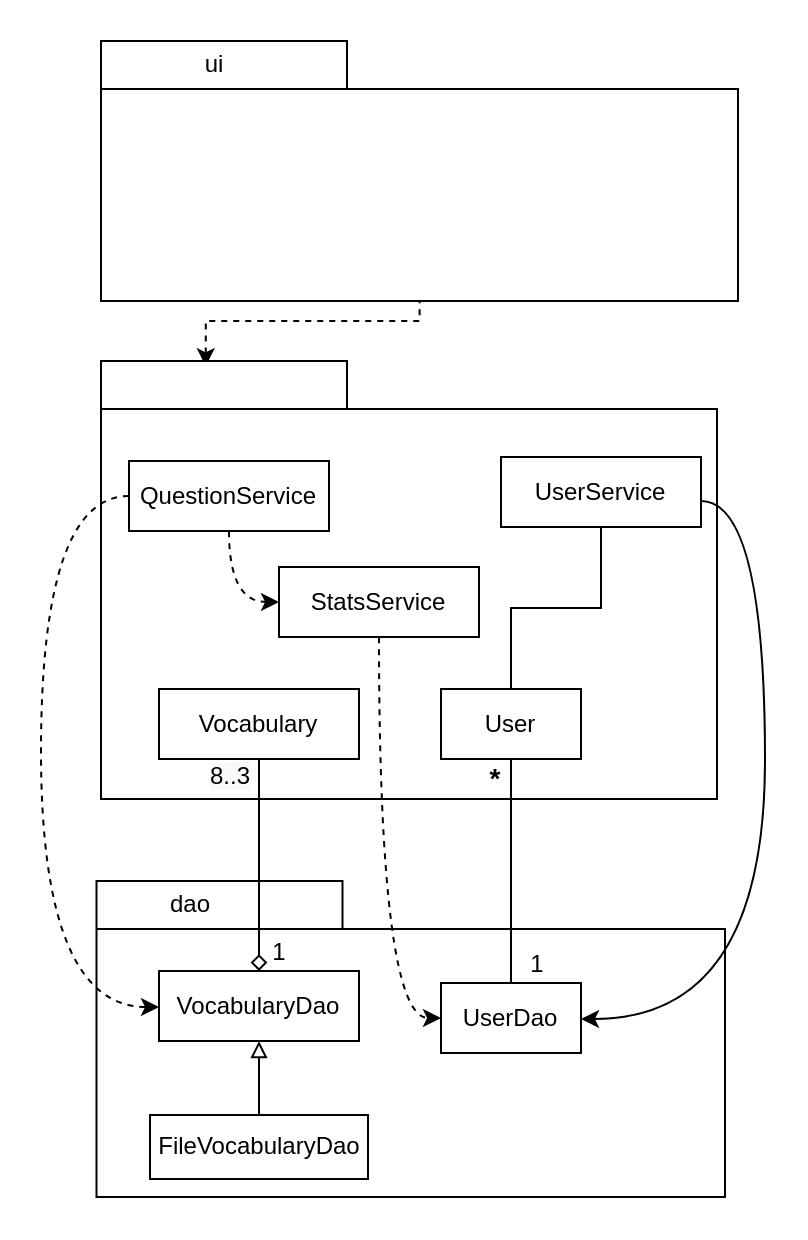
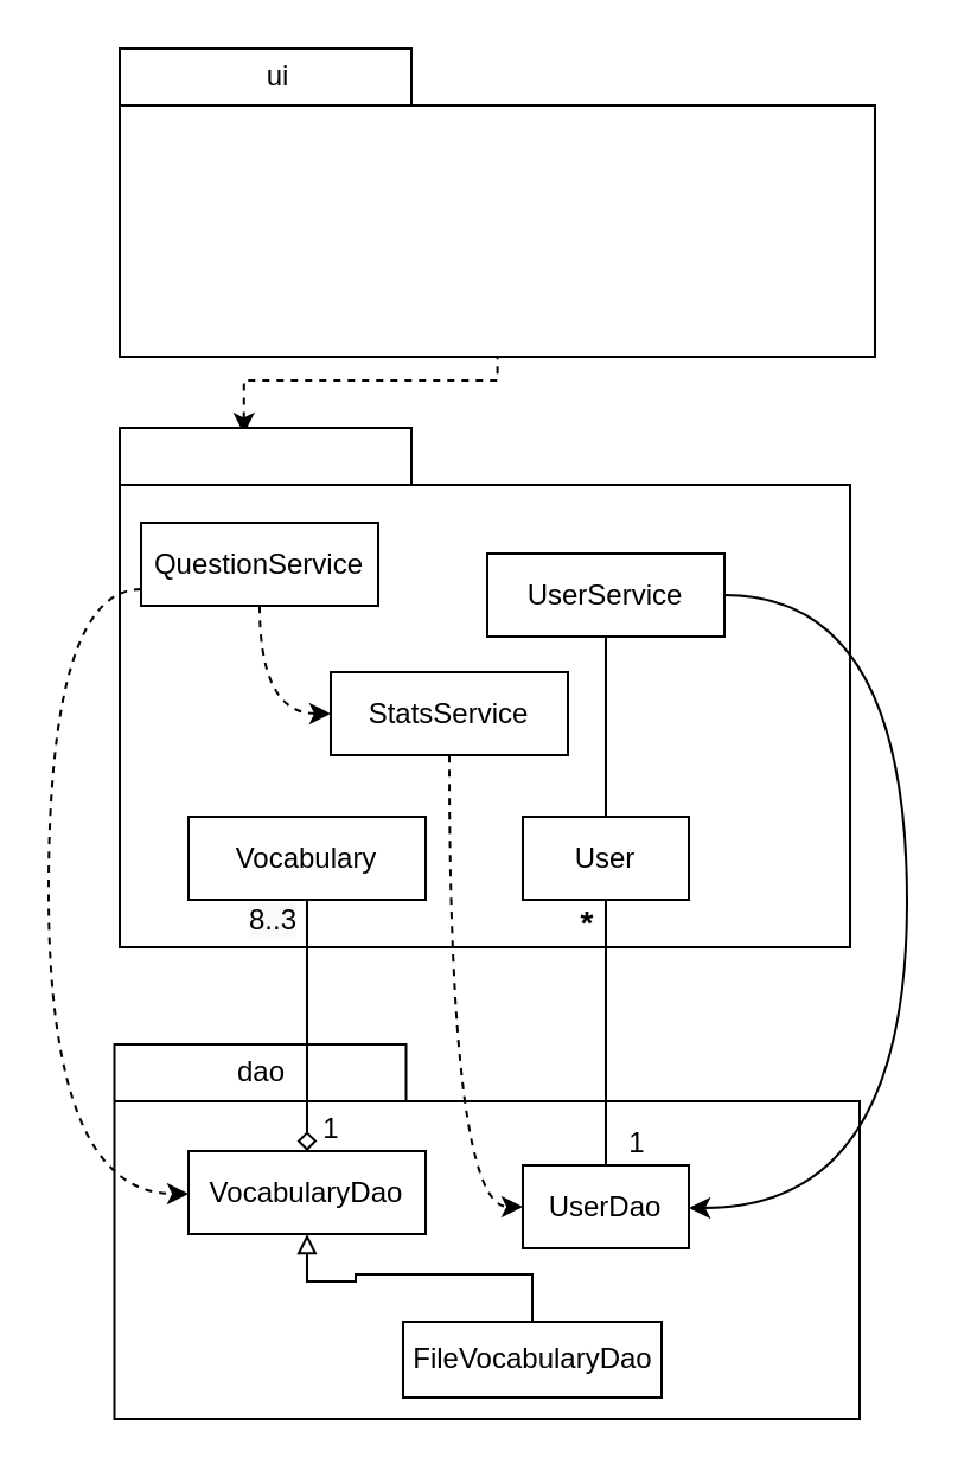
  <mxCell id="0" />
  <mxCell id="1" parent="0" />
  <mxCell id="2" value="" style="shape=folder;fontStyle=1;spacingTop=10;tabWidth=123;tabHeight=24;tabPosition=left;html=1;rounded=0;shadow=0;comic=0;labelBackgroundColor=none;strokeWidth=1;fontFamily=Verdana;fontSize=10;align=center;" parent="1" vertex="1"><mxGeometry x="50" y="20" width="318.5" height="130" as="geometry" /></mxCell>
  <mxCell id="3" style="edgeStyle=orthogonalEdgeStyle;rounded=0;orthogonalLoop=1;jettySize=auto;html=1;dashed=1;startArrow=classic;startFill=1;endArrow=none;endFill=0;exitX=0.17;exitY=0.012;exitDx=0;exitDy=0;exitPerimeter=0;" parent="1" source="4" target="2" edge="1"><mxGeometry relative="1" as="geometry" /></mxCell>
  <mxCell id="4" value="&lt;span style=&quot;color: rgba(0 , 0 , 0 , 0) ; font-family: monospace ; font-size: 0px ; font-weight: 400&quot;&gt;%3CmxGraphModel%3E%3Croot%3E%3CmxCell%20id%3D%220%22%2F%3E%3CmxCell%20id%3D%221%22%20parent%3D%220%22%2F%3E%3CmxCell%20id%3D%222%22%20value%3D%22Domain%22%20style%3D%22text%3Bhtml%3D1%3BstrokeColor%3Dnone%3BfillColor%3Dnone%3Balign%3Dcenter%3BverticalAlign%3Dmiddle%3BwhiteSpace%3Dwrap%3Brounded%3D0%3B%22%20vertex%3D%221%22%20parent%3D%221%22%3E%3CmxGeometry%20x%3D%22360%22%20y%3D%22340%22%20width%3D%2240%22%20height%3D%2220%22%20as%3D%22geometry%22%2F%3E%3C%2FmxCell%3E%3C%2Froot%3E%3C%2FmxGraphModel%3E&lt;/span&gt;" style="shape=folder;fontStyle=1;spacingTop=10;tabWidth=123;tabHeight=24;tabPosition=left;html=1;rounded=0;shadow=0;comic=0;labelBackgroundColor=none;strokeWidth=1;fontFamily=Verdana;fontSize=10;align=center;" parent="1" vertex="1"><mxGeometry x="50" y="180" width="308" height="219" as="geometry" /></mxCell>
  <mxCell id="5" value="" style="shape=folder;fontStyle=1;spacingTop=10;tabWidth=123;tabHeight=24;tabPosition=left;html=1;rounded=0;shadow=0;comic=0;labelBackgroundColor=none;strokeWidth=1;fontFamily=Verdana;fontSize=10;align=center;" parent="1" vertex="1"><mxGeometry x="47.75" y="440" width="314.25" height="158" as="geometry" /></mxCell>
- <mxCell id="6" value="ui" style="text;html=1;strokeColor=none;fillColor=none;align=center;verticalAlign=middle;whiteSpace=wrap;rounded=0;" parent="1" vertex="1"><mxGeometry x="87" y="22" width="40" height="20" as="geometry" /></mxCell>
- <mxCell id="7" value="dao" style="text;html=1;strokeColor=none;fillColor=none;align=center;verticalAlign=middle;whiteSpace=wrap;rounded=0;" parent="1" vertex="1"><mxGeometry x="75" y="442" width="40" height="20" as="geometry" /></mxCell>
+ <mxCell id="6" value="ui" style="text;html=1;strokeColor=none;fillColor=none;align=center;verticalAlign=middle;whiteSpace=wrap;rounded=0;" parent="1" vertex="1"><mxGeometry x="97" y="22" width="40" height="20" as="geometry" /></mxCell>
+ <mxCell id="7" value="dao" style="text;html=1;strokeColor=none;fillColor=none;align=center;verticalAlign=middle;whiteSpace=wrap;rounded=0;" parent="1" vertex="1"><mxGeometry x="90" y="442" width="40" height="20" as="geometry" /></mxCell>
  <mxCell id="8" style="edgeStyle=orthogonalEdgeStyle;curved=1;rounded=0;orthogonalLoop=1;jettySize=auto;html=1;endArrow=classic;endFill=1;dashed=0;" edge="1" parent="1" source="9" target="13"><mxGeometry relative="1" as="geometry"><mxPoint x="410" y="479" as="targetPoint" /><Array as="points"><mxPoint x="382" y="250" /><mxPoint x="382" y="509" /></Array></mxGeometry></mxCell>
- <mxCell id="9" value="UserService" style="rounded=0;whiteSpace=wrap;html=1;" parent="1" vertex="1"><mxGeometry x="250" y="228" width="100" height="35" as="geometry" /></mxCell>
+ <mxCell id="9" value="UserService" style="rounded=0;whiteSpace=wrap;html=1;" parent="1" vertex="1"><mxGeometry x="205" y="233" width="100" height="35" as="geometry" /></mxCell>
  <mxCell id="10" style="edgeStyle=orthogonalEdgeStyle;rounded=0;orthogonalLoop=1;jettySize=auto;html=1;endArrow=none;endFill=0;" parent="1" source="11" target="9" edge="1"><mxGeometry relative="1" as="geometry" /></mxCell>
  <mxCell id="11" value="User" style="rounded=0;whiteSpace=wrap;html=1;" parent="1" vertex="1"><mxGeometry x="220" y="344" width="70" height="35" as="geometry" /></mxCell>
  <mxCell id="12" style="edgeStyle=orthogonalEdgeStyle;rounded=0;orthogonalLoop=1;jettySize=auto;html=1;endArrow=none;endFill=0;" parent="1" source="13" target="11" edge="1"><mxGeometry relative="1" as="geometry" /></mxCell>
  <mxCell id="13" value="UserDao" style="rounded=0;whiteSpace=wrap;html=1;" parent="1" vertex="1"><mxGeometry x="220" y="491" width="70" height="35" as="geometry" /></mxCell>
  <mxCell id="14" value="&lt;b&gt;&lt;font style=&quot;font-size: 14px&quot;&gt;*&lt;/font&gt;&lt;/b&gt;" style="text;html=1;align=center;verticalAlign=middle;resizable=0;points=[];autosize=1;" parent="1" vertex="1"><mxGeometry x="239" y="379" width="15" height="19" as="geometry" /></mxCell>
  <mxCell id="15" style="edgeStyle=orthogonalEdgeStyle;curved=1;rounded=0;orthogonalLoop=1;jettySize=auto;html=1;dashed=1;endArrow=classic;endFill=1;strokeColor=#000000;" edge="1" parent="1" source="17" target="22"><mxGeometry relative="1" as="geometry"><mxPoint x="-15" y="437" as="targetPoint" /><Array as="points"><mxPoint x="20" y="248" /><mxPoint x="20" y="503" /></Array></mxGeometry></mxCell>
  <mxCell id="16" style="edgeStyle=orthogonalEdgeStyle;curved=1;rounded=0;orthogonalLoop=1;jettySize=auto;html=1;entryX=0;entryY=0.5;entryDx=0;entryDy=0;endArrow=classic;endFill=1;strokeColor=#000000;dashed=1;" edge="1" parent="1" source="17" target="19"><mxGeometry relative="1" as="geometry" /></mxCell>
- <mxCell id="17" value="QuestionService" style="rounded=0;whiteSpace=wrap;html=1;" vertex="1" parent="1"><mxGeometry x="64" y="230" width="100" height="35" as="geometry" /></mxCell>
+ <mxCell id="17" value="QuestionService" style="rounded=0;whiteSpace=wrap;html=1;" vertex="1" parent="1"><mxGeometry x="59" y="220" width="100" height="35" as="geometry" /></mxCell>
  <mxCell id="18" style="edgeStyle=orthogonalEdgeStyle;curved=1;rounded=0;orthogonalLoop=1;jettySize=auto;html=1;dashed=1;endArrow=classic;endFill=1;strokeColor=#000000;entryX=0;entryY=0.5;entryDx=0;entryDy=0;" edge="1" parent="1" source="19" target="13"><mxGeometry relative="1" as="geometry"><mxPoint x="205" y="437" as="targetPoint" /></mxGeometry></mxCell>
  <mxCell id="19" value="StatsService" style="rounded=0;whiteSpace=wrap;html=1;" vertex="1" parent="1"><mxGeometry x="139" y="283" width="100" height="35" as="geometry" /></mxCell>
  <mxCell id="20" style="edgeStyle=orthogonalEdgeStyle;curved=1;rounded=0;orthogonalLoop=1;jettySize=auto;html=1;endArrow=diamond;endFill=0;strokeColor=#000000;" edge="1" parent="1" source="21" target="22"><mxGeometry relative="1" as="geometry" /></mxCell>
  <mxCell id="21" value="Vocabulary" style="rounded=0;whiteSpace=wrap;html=1;" vertex="1" parent="1"><mxGeometry x="79" y="344" width="100" height="35" as="geometry" /></mxCell>
  <mxCell id="22" value="VocabularyDao" style="rounded=0;whiteSpace=wrap;html=1;" vertex="1" parent="1"><mxGeometry x="79" y="485" width="100" height="35" as="geometry" /></mxCell>
  <mxCell id="23" style="edgeStyle=orthogonalEdgeStyle;rounded=0;orthogonalLoop=1;jettySize=auto;html=1;endArrow=block;endFill=0;" edge="1" parent="1" source="24" target="22"><mxGeometry relative="1" as="geometry" /></mxCell>
- <mxCell id="24" value="FileVocabularyDao" style="rounded=0;whiteSpace=wrap;html=1;" vertex="1" parent="1"><mxGeometry x="74.5" y="557" width="109" height="32" as="geometry" /></mxCell>
+ <mxCell id="24" value="FileVocabularyDao" style="rounded=0;whiteSpace=wrap;html=1;" vertex="1" parent="1"><mxGeometry x="169.5" y="557" width="109" height="32" as="geometry" /></mxCell>
  <mxCell id="25" value="1" style="text;html=1;align=center;verticalAlign=middle;resizable=0;points=[];autosize=1;" vertex="1" parent="1"><mxGeometry x="259" y="473" width="17" height="18" as="geometry" /></mxCell>
  <mxCell id="26" value="1" style="text;html=1;align=center;verticalAlign=middle;resizable=0;points=[];autosize=1;" vertex="1" parent="1"><mxGeometry x="130" y="467" width="17" height="18" as="geometry" /></mxCell>
  <mxCell id="27" value="&lt;span style=&quot;color: rgb(0 , 0 , 0) ; font-family: &amp;#34;helvetica&amp;#34; ; font-size: 12px ; font-style: normal ; font-weight: 400 ; letter-spacing: normal ; text-align: center ; text-indent: 0px ; text-transform: none ; word-spacing: 0px ; background-color: rgb(248 , 249 , 250) ; display: inline ; float: none&quot;&gt;8..3&lt;/span&gt;" style="text;whiteSpace=wrap;html=1;" vertex="1" parent="1"><mxGeometry x="102.999" y="374.496" width="40" height="28" as="geometry" /></mxCell>
